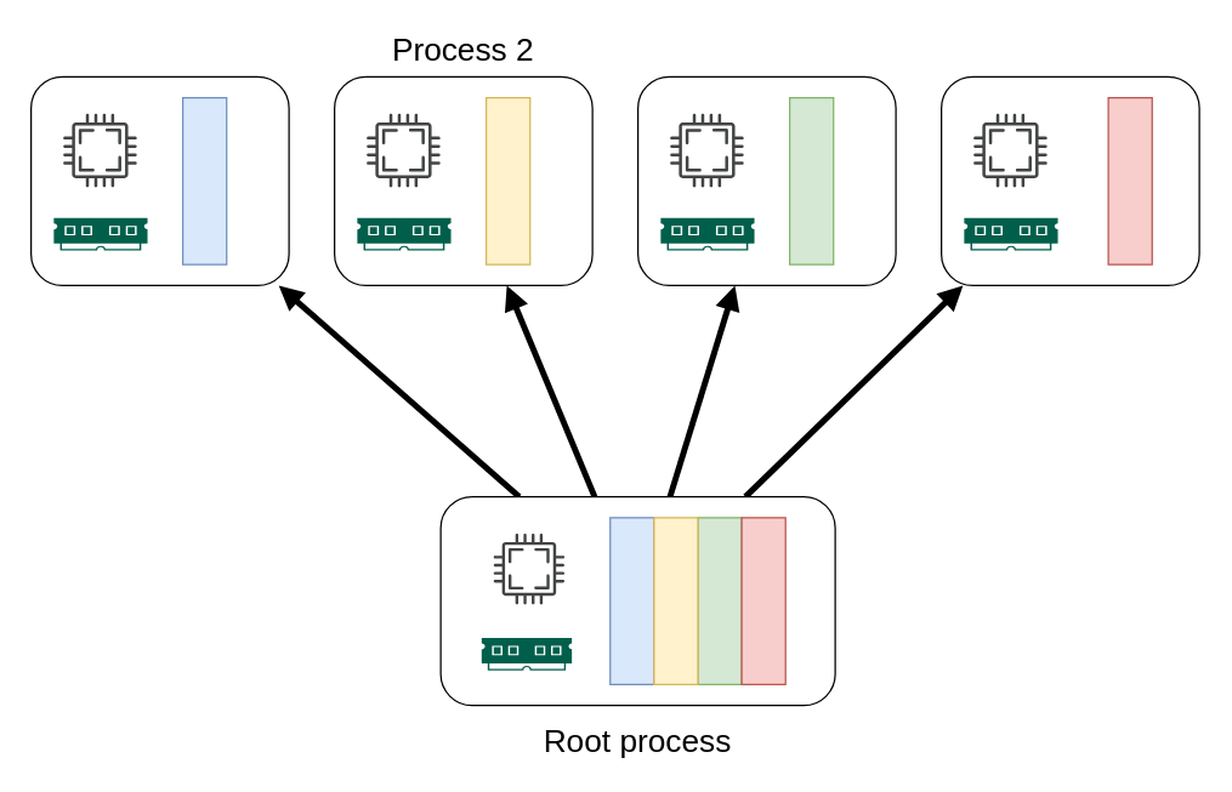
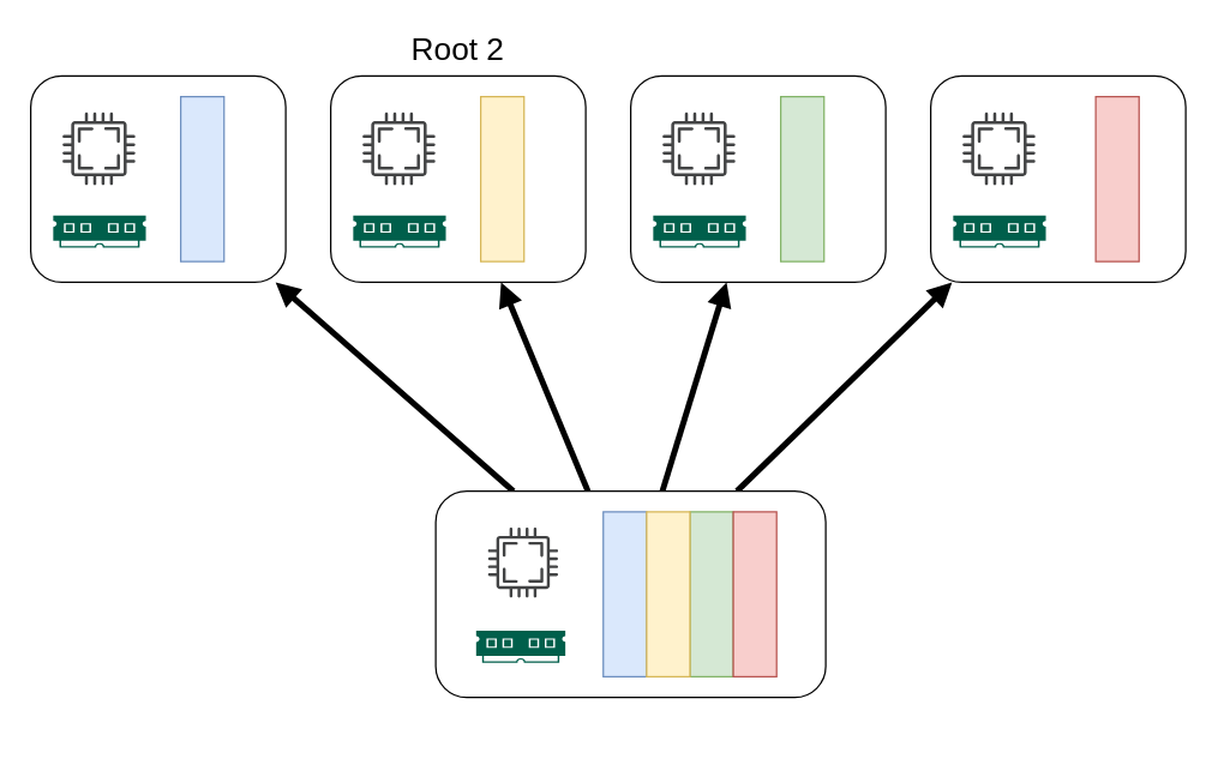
  <mxCell id="0" />
  <mxCell id="1" parent="0" />
  <mxCell id="2" value="" style="group" parent="1" vertex="1" connectable="0"><mxGeometry x="20" y="20.001" width="190.51" height="167.62" as="geometry" /></mxCell>
  <mxCell id="3" value="" style="rounded=1;whiteSpace=wrap;html=1;container=0;" parent="2" vertex="1"><mxGeometry y="30" width="170" height="137.619" as="geometry" /></mxCell>
  <mxCell id="4" value="" style="sketch=0;pointerEvents=1;shadow=0;dashed=0;html=1;strokeColor=none;fillColor=#005F4B;labelPosition=center;verticalLabelPosition=bottom;verticalAlign=top;align=center;outlineConnect=0;shape=mxgraph.veeam2.ram;container=0;" parent="2" vertex="1"><mxGeometry x="14.99" y="123" width="61.74" height="21.43" as="geometry" /></mxCell>
  <mxCell id="5" value="" style="sketch=0;pointerEvents=1;shadow=0;dashed=0;html=1;strokeColor=none;fillColor=#434445;aspect=fixed;labelPosition=center;verticalLabelPosition=bottom;verticalAlign=top;align=center;outlineConnect=0;shape=mxgraph.vvd.cpu;container=0;" parent="2" vertex="1"><mxGeometry x="21.158" y="54.286" width="48.571" height="48.571" as="geometry" /></mxCell>
  <mxCell id="6" value="" style="rounded=0;whiteSpace=wrap;html=1;fillColor=#dae8fc;strokeColor=#6c8ebf;container=0;" parent="2" vertex="1"><mxGeometry x="100.004" y="43.809" width="28.889" height="110.0" as="geometry" /></mxCell>
  <mxCell id="7" value="" style="group" parent="1" vertex="1" connectable="0"><mxGeometry x="220" y="20.001" width="170" height="167.619" as="geometry" /></mxCell>
- <mxCell id="8" value="&lt;div&gt;Process 2&lt;br&gt;&lt;/div&gt;" style="text;html=1;strokeColor=none;fillColor=none;align=center;verticalAlign=middle;whiteSpace=wrap;rounded=0;fontSize=21;container=0;" parent="7" vertex="1"><mxGeometry x="2.8" width="164.4" height="24.29" as="geometry" /></mxCell>
+ <mxCell id="8" value="&lt;div&gt;Root 2&lt;br&gt;&lt;/div&gt;" style="text;html=1;strokeColor=none;fillColor=none;align=center;verticalAlign=middle;whiteSpace=wrap;rounded=0;fontSize=21;container=0;" parent="7" vertex="1"><mxGeometry x="2.8" width="164.4" height="24.29" as="geometry" /></mxCell>
  <mxCell id="9" value="" style="rounded=1;whiteSpace=wrap;html=1;container=0;" parent="7" vertex="1"><mxGeometry y="30" width="170" height="137.619" as="geometry" /></mxCell>
  <mxCell id="10" value="" style="sketch=0;pointerEvents=1;shadow=0;dashed=0;html=1;strokeColor=none;fillColor=#005F4B;labelPosition=center;verticalLabelPosition=bottom;verticalAlign=top;align=center;outlineConnect=0;shape=mxgraph.veeam2.ram;container=0;" parent="7" vertex="1"><mxGeometry x="14.99" y="123" width="61.74" height="21.43" as="geometry" /></mxCell>
  <mxCell id="11" value="" style="sketch=0;pointerEvents=1;shadow=0;dashed=0;html=1;strokeColor=none;fillColor=#434445;aspect=fixed;labelPosition=center;verticalLabelPosition=bottom;verticalAlign=top;align=center;outlineConnect=0;shape=mxgraph.vvd.cpu;container=0;" parent="7" vertex="1"><mxGeometry x="21.158" y="54.286" width="48.571" height="48.571" as="geometry" /></mxCell>
  <mxCell id="12" value="" style="rounded=0;whiteSpace=wrap;html=1;fillColor=#fff2cc;strokeColor=#d6b656;container=0;" parent="7" vertex="1"><mxGeometry x="100.003" y="43.808" width="28.889" height="110.0" as="geometry" /></mxCell>
  <mxCell id="13" value="" style="group" parent="1" vertex="1" connectable="0"><mxGeometry x="420" y="20.001" width="170" height="167.619" as="geometry" /></mxCell>
  <mxCell id="14" value="" style="rounded=1;whiteSpace=wrap;html=1;container=0;" parent="13" vertex="1"><mxGeometry y="30" width="170" height="137.619" as="geometry" /></mxCell>
  <mxCell id="15" value="" style="sketch=0;pointerEvents=1;shadow=0;dashed=0;html=1;strokeColor=none;fillColor=#005F4B;labelPosition=center;verticalLabelPosition=bottom;verticalAlign=top;align=center;outlineConnect=0;shape=mxgraph.veeam2.ram;container=0;" parent="13" vertex="1"><mxGeometry x="14.99" y="123" width="61.74" height="21.43" as="geometry" /></mxCell>
  <mxCell id="16" value="" style="sketch=0;pointerEvents=1;shadow=0;dashed=0;html=1;strokeColor=none;fillColor=#434445;aspect=fixed;labelPosition=center;verticalLabelPosition=bottom;verticalAlign=top;align=center;outlineConnect=0;shape=mxgraph.vvd.cpu;container=0;" parent="13" vertex="1"><mxGeometry x="21.158" y="54.286" width="48.571" height="48.571" as="geometry" /></mxCell>
  <mxCell id="17" value="" style="rounded=0;whiteSpace=wrap;html=1;fillColor=#d5e8d4;strokeColor=#82b366;container=0;" parent="13" vertex="1"><mxGeometry x="100.001" y="43.808" width="28.889" height="110.0" as="geometry" /></mxCell>
  <mxCell id="18" value="" style="group" parent="1" vertex="1" connectable="0"><mxGeometry x="620" y="20.001" width="170" height="167.619" as="geometry" /></mxCell>
  <mxCell id="19" value="" style="rounded=1;whiteSpace=wrap;html=1;container=0;" parent="18" vertex="1"><mxGeometry y="30" width="170" height="137.619" as="geometry" /></mxCell>
  <mxCell id="20" value="" style="sketch=0;pointerEvents=1;shadow=0;dashed=0;html=1;strokeColor=none;fillColor=#005F4B;labelPosition=center;verticalLabelPosition=bottom;verticalAlign=top;align=center;outlineConnect=0;shape=mxgraph.veeam2.ram;container=0;" parent="18" vertex="1"><mxGeometry x="14.99" y="123" width="61.74" height="21.43" as="geometry" /></mxCell>
  <mxCell id="21" value="" style="sketch=0;pointerEvents=1;shadow=0;dashed=0;html=1;strokeColor=none;fillColor=#434445;aspect=fixed;labelPosition=center;verticalLabelPosition=bottom;verticalAlign=top;align=center;outlineConnect=0;shape=mxgraph.vvd.cpu;container=0;" parent="18" vertex="1"><mxGeometry x="21.158" y="54.286" width="48.571" height="48.571" as="geometry" /></mxCell>
  <mxCell id="22" value="" style="rounded=0;whiteSpace=wrap;html=1;fillColor=#f8cecc;strokeColor=#b85450;container=0;" parent="18" vertex="1"><mxGeometry x="110.0" y="43.808" width="28.889" height="110.0" as="geometry" /></mxCell>
  <mxCell id="23" style="edgeStyle=none;rounded=0;orthogonalLoop=1;jettySize=auto;html=1;endArrow=block;endFill=1;strokeWidth=4;" parent="1" source="29" target="3" edge="1"><mxGeometry relative="1" as="geometry" /></mxCell>
  <mxCell id="24" style="edgeStyle=none;rounded=0;orthogonalLoop=1;jettySize=auto;html=1;endArrow=block;endFill=1;strokeWidth=4;" parent="1" source="29" target="9" edge="1"><mxGeometry relative="1" as="geometry" /></mxCell>
  <mxCell id="25" style="edgeStyle=none;rounded=0;orthogonalLoop=1;jettySize=auto;html=1;endArrow=block;endFill=1;strokeWidth=4;" parent="1" source="29" target="14" edge="1"><mxGeometry relative="1" as="geometry" /></mxCell>
  <mxCell id="26" style="edgeStyle=none;rounded=0;orthogonalLoop=1;jettySize=auto;html=1;endArrow=block;endFill=1;strokeWidth=4;" parent="1" source="29" target="19" edge="1"><mxGeometry relative="1" as="geometry" /></mxCell>
  <mxCell id="27" value="" style="group" parent="1" vertex="1" connectable="0"><mxGeometry x="290" y="327" width="260" height="172.91" as="geometry" /></mxCell>
- <mxCell id="28" value="Root process" style="text;html=1;strokeColor=none;fillColor=none;align=center;verticalAlign=middle;whiteSpace=wrap;rounded=0;fontSize=21;container=0;" parent="27" vertex="1"><mxGeometry x="50.844" y="148.62" width="158.311" height="24.29" as="geometry" /></mxCell>
  <mxCell id="29" value="" style="rounded=1;whiteSpace=wrap;html=1;container=0;" parent="27" vertex="1"><mxGeometry width="260" height="137.62" as="geometry" /></mxCell>
  <mxCell id="30" value="" style="sketch=0;pointerEvents=1;shadow=0;dashed=0;html=1;strokeColor=none;fillColor=#005F4B;labelPosition=center;verticalLabelPosition=bottom;verticalAlign=top;align=center;outlineConnect=0;shape=mxgraph.veeam2.ram;container=0;" parent="27" vertex="1"><mxGeometry x="26.953" y="93" width="59.453" height="21.43" as="geometry" /></mxCell>
  <mxCell id="31" value="" style="sketch=0;pointerEvents=1;shadow=0;dashed=0;html=1;strokeColor=none;fillColor=#434445;aspect=fixed;labelPosition=center;verticalLabelPosition=bottom;verticalAlign=top;align=center;outlineConnect=0;shape=mxgraph.vvd.cpu;container=0;" parent="27" vertex="1"><mxGeometry x="34.819" y="24.286" width="46.772" height="46.772" as="geometry" /></mxCell>
  <mxCell id="32" value="" style="rounded=0;whiteSpace=wrap;html=1;fillColor=#dae8fc;strokeColor=#6c8ebf;container=0;" parent="27" vertex="1"><mxGeometry x="111.704" y="13.81" width="28.889" height="110.0" as="geometry" /></mxCell>
  <mxCell id="33" value="" style="rounded=0;whiteSpace=wrap;html=1;fillColor=#d5e8d4;strokeColor=#82b366;container=0;" parent="27" vertex="1"><mxGeometry x="169.481" y="13.809" width="28.889" height="110.0" as="geometry" /></mxCell>
  <mxCell id="34" value="" style="rounded=0;whiteSpace=wrap;html=1;fillColor=#fff2cc;strokeColor=#d6b656;container=0;" parent="27" vertex="1"><mxGeometry x="140.593" y="13.809" width="28.889" height="110.0" as="geometry" /></mxCell>
  <mxCell id="35" value="" style="rounded=0;whiteSpace=wrap;html=1;fillColor=#f8cecc;strokeColor=#b85450;container=0;" parent="27" vertex="1"><mxGeometry x="198.37" y="13.809" width="28.889" height="110.0" as="geometry" /></mxCell>
